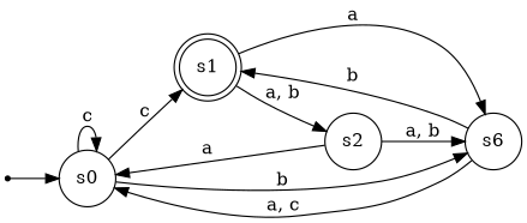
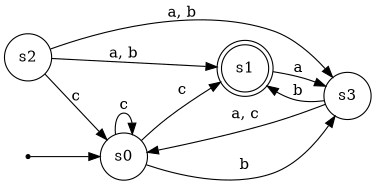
  digraph {
    rankdir=LR
    node [shape=circle]
    __start__ [shape=point]
    s0
    s1 [shape=doublecircle]
-   s3 [label=s6]
+   s3
    s2
    __start__ -> s0
    s0 -> s0 [label=c]
    s0 -> s1 [label=c]
    s0 -> s3 [label=b]
    s1 -> s3 [label=a]
-   s1 -> s2 [label="a, b"]
+   s2 -> s1 [label="a, b"]
    s3 -> s0 [label="a, c"]
    s3 -> s1 [label=b]
-   s2 -> s0 [label=a]
+   s2 -> s0 [label=c]
    s2 -> s3 [label="a, b"]
  }
